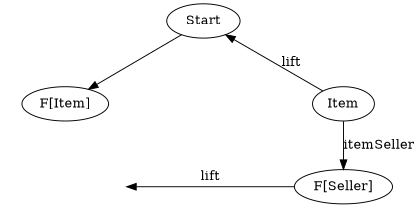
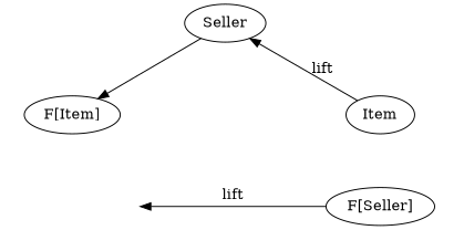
  digraph {
    node [group=upper]
    n1 [label="F[Item]"]
    Item [group=lower]
    n3 [label="F[F[Seller]]" style=invis]
    n4 [group=lower label="F[Seller]"]
-   Start [group=""]
+   Start [label=Seller group=""]
    subgraph sub_1 {
      rank=same
      n1
      Item
    }
    subgraph sub_2 {
      rank=same
      n3
      n4
    }
    n1 -> n3 [label="itemSeller.lift" style=invis]
    n1 -> n4 [label="itemSeller.lift⨾flatten" style=invis]
-   Item -> n4 [label=itemSeller]
    n3 -> n4 [dir=back label=lift]
    n3 -> n4 [style=invis xlabel=flatten]
    Start -> n1
    Start -> Item [dir=back label=lift]
  }
